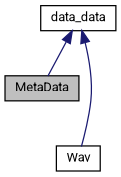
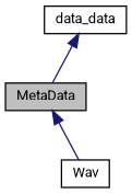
  digraph {
    fontname=Roboto
    node [color=black fillcolor=white fontname=Roboto fontsize=10 shape=record style=filled]
    edge [color=midnightblue dir=back fontname=Roboto fontsize=10 labelfontname=Helvetica labelfontsize=10 style=solid]
    n1 [fillcolor=grey75 fontcolor=black height=0.2 label=MetaData width=0.4]
    n2 [height=0.2 label=Wav width=0.4]
    n3 [height=0.2 label=data_data width=0.4]
-   n3 -> n2
+   n1 -> n2
    n3 -> n1
  }
